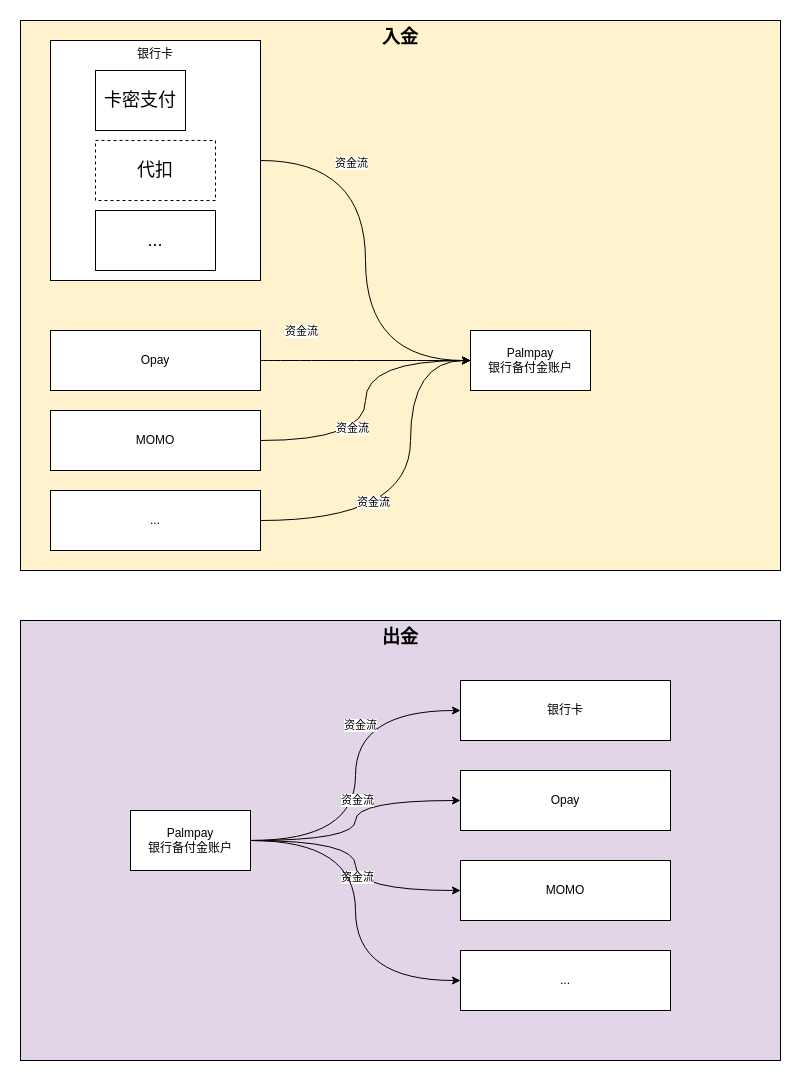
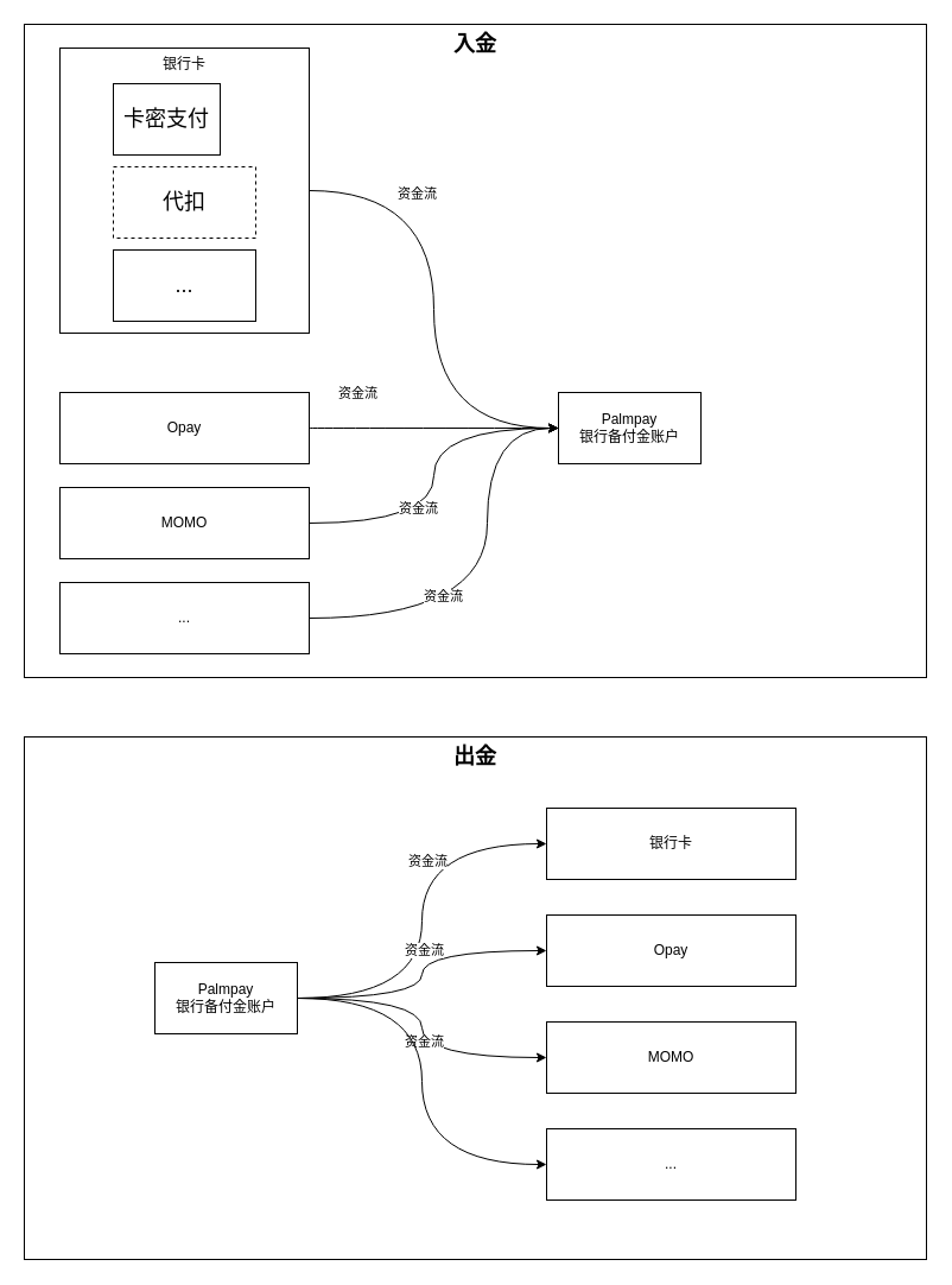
  <mxCell id="0" />
  <mxCell id="1" parent="0" />
- <mxCell id="2" value="入金" style="rounded=0;whiteSpace=wrap;html=1;verticalAlign=top;fontStyle=1;fontSize=18;fillColor=#fff2cc;" vertex="1" parent="1"><mxGeometry x="20" y="20" width="760" height="550" as="geometry" /></mxCell>
+ <mxCell id="2" value="入金" style="rounded=0;whiteSpace=wrap;html=1;verticalAlign=top;fontStyle=1;fontSize=18;" vertex="1" parent="1"><mxGeometry x="20" y="20" width="760" height="550" as="geometry" /></mxCell>
  <mxCell id="3" style="edgeStyle=orthogonalEdgeStyle;rounded=0;orthogonalLoop=1;jettySize=auto;html=1;entryX=0;entryY=0.5;entryDx=0;entryDy=0;curved=1;" edge="1" parent="1" source="5" target="12"><mxGeometry relative="1" as="geometry" /></mxCell>
  <mxCell id="4" value="资金流" style="edgeLabel;html=1;align=center;verticalAlign=middle;resizable=0;points=[];" vertex="1" connectable="0" parent="3"><mxGeometry x="-0.48" y="-15" relative="1" as="geometry"><mxPoint as="offset" /></mxGeometry></mxCell>
  <mxCell id="5" value="银行卡" style="rounded=0;whiteSpace=wrap;html=1;verticalAlign=top;" vertex="1" parent="1"><mxGeometry x="50" y="40" width="210" height="240" as="geometry" /></mxCell>
  <mxCell id="6" style="edgeStyle=orthogonalEdgeStyle;curved=1;rounded=0;orthogonalLoop=1;jettySize=auto;html=1;entryX=0;entryY=0.5;entryDx=0;entryDy=0;" edge="1" parent="1" source="8" target="12"><mxGeometry relative="1" as="geometry"><mxPoint x="460" y="340" as="targetPoint" /></mxGeometry></mxCell>
  <mxCell id="7" value="资金流" style="edgeLabel;html=1;align=center;verticalAlign=middle;resizable=0;points=[];" vertex="1" connectable="0" parent="6"><mxGeometry x="-0.51" y="3" relative="1" as="geometry"><mxPoint x="-11" y="-27" as="offset" /></mxGeometry></mxCell>
  <mxCell id="8" value="Opay" style="rounded=0;whiteSpace=wrap;html=1;" vertex="1" parent="1"><mxGeometry x="50" y="330" width="210" height="60" as="geometry" /></mxCell>
  <mxCell id="9" style="rounded=0;orthogonalLoop=1;jettySize=auto;html=1;entryX=0;entryY=0.5;entryDx=0;entryDy=0;edgeStyle=orthogonalEdgeStyle;curved=1;" edge="1" parent="1" source="11" target="12"><mxGeometry relative="1" as="geometry"><mxPoint x="460" y="340" as="targetPoint" /></mxGeometry></mxCell>
  <mxCell id="10" value="资金流" style="edgeLabel;html=1;align=center;verticalAlign=middle;resizable=0;points=[];" vertex="1" connectable="0" parent="9"><mxGeometry x="-0.187" y="14" relative="1" as="geometry"><mxPoint as="offset" /></mxGeometry></mxCell>
  <mxCell id="11" value="MOMO" style="rounded=0;whiteSpace=wrap;html=1;" vertex="1" parent="1"><mxGeometry x="50" y="410" width="210" height="60" as="geometry" /></mxCell>
  <mxCell id="12" value="Palmpay&lt;br&gt;银行备付金账户" style="rounded=0;whiteSpace=wrap;html=1;" vertex="1" parent="1"><mxGeometry x="470" y="330" width="120" height="60" as="geometry" /></mxCell>
  <mxCell id="13" value="卡密支付" style="rounded=0;whiteSpace=wrap;html=1;fontSize=18;" vertex="1" parent="1"><mxGeometry x="95" y="70" width="90" height="60" as="geometry" /></mxCell>
  <mxCell id="14" value="代扣" style="rounded=0;whiteSpace=wrap;html=1;fontSize=18;dashed=1;" vertex="1" parent="1"><mxGeometry x="95" y="140" width="120" height="60" as="geometry" /></mxCell>
  <mxCell id="15" value="..." style="rounded=0;whiteSpace=wrap;html=1;fontSize=18;" vertex="1" parent="1"><mxGeometry x="95" y="210" width="120" height="60" as="geometry" /></mxCell>
- <mxCell id="16" value="出金" style="rounded=0;whiteSpace=wrap;html=1;verticalAlign=top;fontStyle=1;fontSize=18;fillColor=#e1d5e7;" vertex="1" parent="1"><mxGeometry x="20" y="620" width="760" height="440" as="geometry" /></mxCell>
+ <mxCell id="16" value="出金" style="rounded=0;whiteSpace=wrap;html=1;verticalAlign=top;fontStyle=1;fontSize=18;" vertex="1" parent="1"><mxGeometry x="20" y="620" width="760" height="440" as="geometry" /></mxCell>
  <mxCell id="17" value="Opay" style="rounded=0;whiteSpace=wrap;html=1;" vertex="1" parent="1"><mxGeometry x="460" y="770" width="210" height="60" as="geometry" /></mxCell>
  <mxCell id="18" value="MOMO" style="rounded=0;whiteSpace=wrap;html=1;" vertex="1" parent="1"><mxGeometry x="460" y="860" width="210" height="60" as="geometry" /></mxCell>
  <mxCell id="19" style="edgeStyle=orthogonalEdgeStyle;curved=1;rounded=0;orthogonalLoop=1;jettySize=auto;html=1;entryX=0;entryY=0.5;entryDx=0;entryDy=0;fontSize=18;" edge="1" parent="1" source="26" target="27"><mxGeometry relative="1" as="geometry" /></mxCell>
  <mxCell id="20" value="资金流" style="edgeLabel;html=1;align=center;verticalAlign=middle;resizable=0;points=[];fontSize=11;" vertex="1" connectable="0" parent="19"><mxGeometry x="0.407" y="-14" relative="1" as="geometry"><mxPoint as="offset" /></mxGeometry></mxCell>
  <mxCell id="21" style="edgeStyle=orthogonalEdgeStyle;curved=1;rounded=0;orthogonalLoop=1;jettySize=auto;html=1;entryX=0;entryY=0.5;entryDx=0;entryDy=0;fontSize=18;" edge="1" parent="1" source="26" target="17"><mxGeometry relative="1" as="geometry" /></mxCell>
  <mxCell id="22" value="资金流" style="edgeLabel;html=1;align=center;verticalAlign=middle;resizable=0;points=[];fontSize=11;" vertex="1" connectable="0" parent="21"><mxGeometry x="0.171" y="1" relative="1" as="geometry"><mxPoint as="offset" /></mxGeometry></mxCell>
  <mxCell id="23" style="edgeStyle=orthogonalEdgeStyle;curved=1;rounded=0;orthogonalLoop=1;jettySize=auto;html=1;entryX=0;entryY=0.5;entryDx=0;entryDy=0;fontSize=18;" edge="1" parent="1" source="26" target="18"><mxGeometry relative="1" as="geometry" /></mxCell>
  <mxCell id="24" value="资金流" style="edgeLabel;html=1;align=center;verticalAlign=middle;resizable=0;points=[];fontSize=11;" vertex="1" connectable="0" parent="23"><mxGeometry x="0.083" y="1" relative="1" as="geometry"><mxPoint as="offset" /></mxGeometry></mxCell>
  <mxCell id="25" style="edgeStyle=orthogonalEdgeStyle;curved=1;rounded=0;orthogonalLoop=1;jettySize=auto;html=1;entryX=0;entryY=0.5;entryDx=0;entryDy=0;fontSize=11;" edge="1" parent="1" source="26" target="31"><mxGeometry relative="1" as="geometry" /></mxCell>
  <mxCell id="26" value="Palmpay&lt;br&gt;银行备付金账户" style="rounded=0;whiteSpace=wrap;html=1;" vertex="1" parent="1"><mxGeometry x="130" y="810" width="120" height="60" as="geometry" /></mxCell>
  <mxCell id="27" value="银行卡" style="rounded=0;whiteSpace=wrap;html=1;" vertex="1" parent="1"><mxGeometry x="460" y="680" width="210" height="60" as="geometry" /></mxCell>
  <mxCell id="28" style="edgeStyle=orthogonalEdgeStyle;curved=1;rounded=0;orthogonalLoop=1;jettySize=auto;html=1;entryX=0;entryY=0.5;entryDx=0;entryDy=0;fontSize=11;" edge="1" parent="1" source="30" target="12"><mxGeometry relative="1" as="geometry"><Array as="points"><mxPoint x="410" y="520" /><mxPoint x="410" y="360" /></Array></mxGeometry></mxCell>
  <mxCell id="29" value="资金流" style="edgeLabel;html=1;align=center;verticalAlign=middle;resizable=0;points=[];fontSize=11;" vertex="1" connectable="0" parent="28"><mxGeometry x="-0.395" y="19" relative="1" as="geometry"><mxPoint as="offset" /></mxGeometry></mxCell>
  <mxCell id="30" value="..." style="rounded=0;whiteSpace=wrap;html=1;" vertex="1" parent="1"><mxGeometry x="50" y="490" width="210" height="60" as="geometry" /></mxCell>
  <mxCell id="31" value="..." style="rounded=0;whiteSpace=wrap;html=1;" vertex="1" parent="1"><mxGeometry x="460" y="950" width="210" height="60" as="geometry" /></mxCell>
